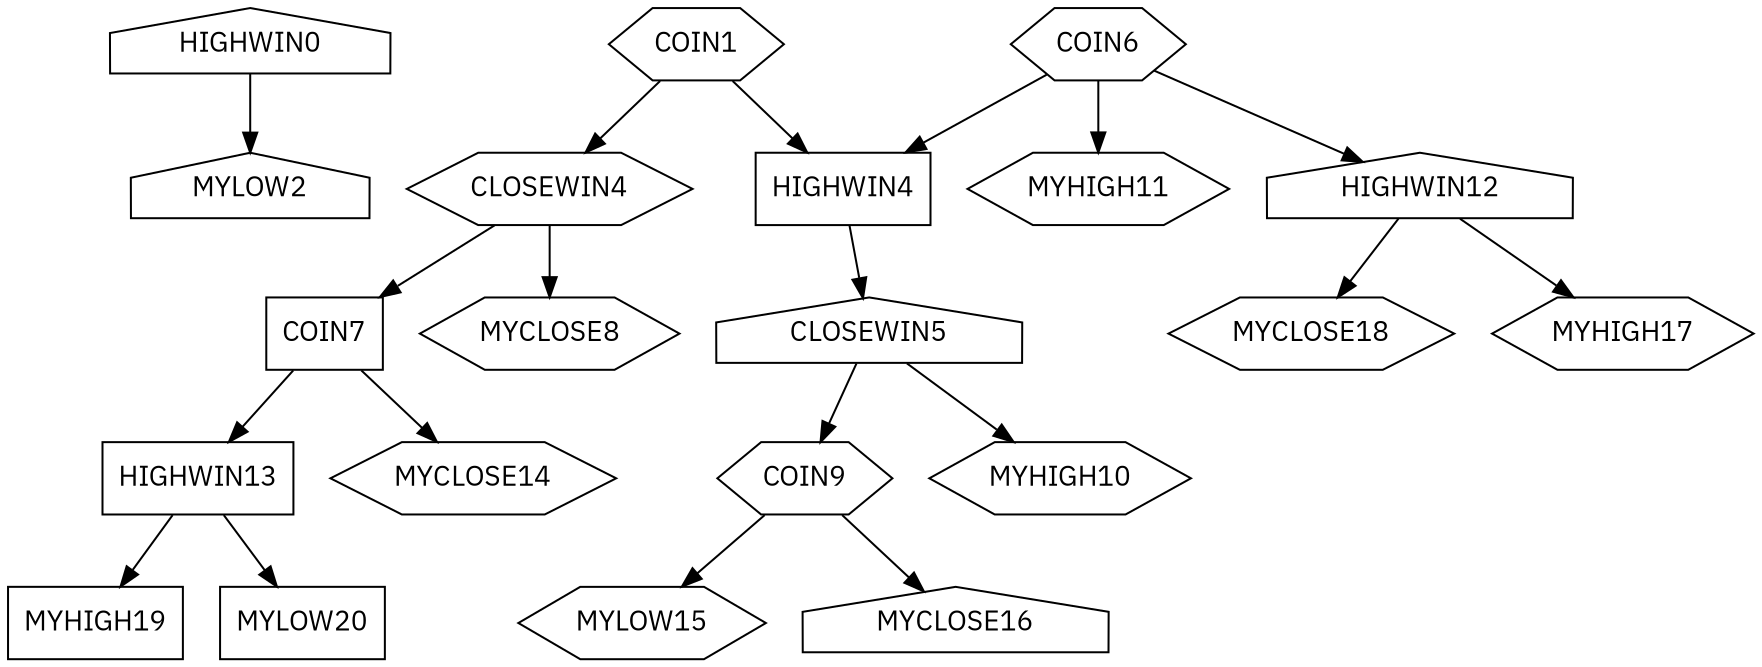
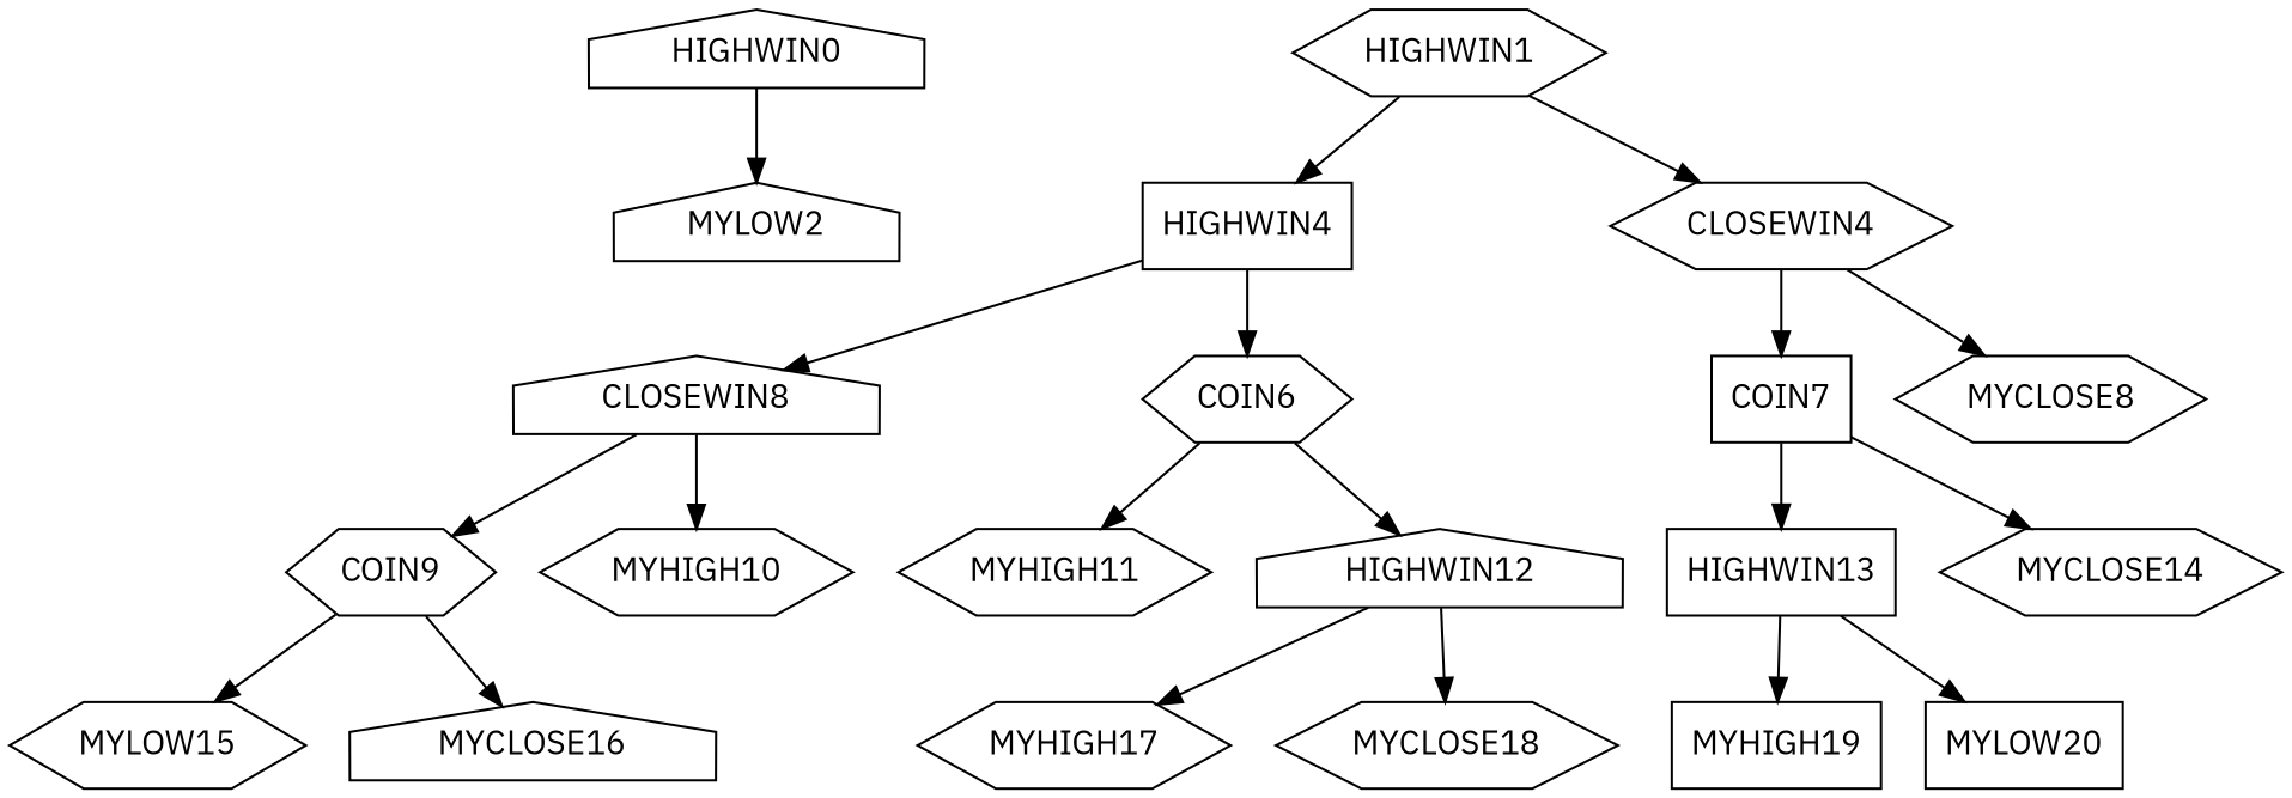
  digraph {
    fontname="IBM Plex Sans"
    node [fontname="IBM Plex Sans" shape=hexagon]
    edge [fontname="IBM Plex Sans"]
    HIGHWIN0 [shape=house]
    MYLOW2 [shape=house]
    n3 [label=HIGHWIN4 shape=box]
-   COIN1
+   COIN1 [label=HIGHWIN1]
    CLOSEWIN4
-   CLOSEWIN5 [shape=house]
+   CLOSEWIN5 [shape=house label=CLOSEWIN8]
    COIN6
    COIN7 [shape=box]
    MYCLOSE8
    COIN9
    MYHIGH10
    MYHIGH11
    HIGHWIN12 [shape=house]
    HIGHWIN13 [shape=box]
    MYCLOSE14
    MYLOW15
    MYCLOSE16 [shape=house]
    MYHIGH17
    MYCLOSE18
    MYHIGH19 [shape=box]
    MYLOW20 [shape=box]
    HIGHWIN0 -> MYLOW2
    n3 -> CLOSEWIN5
-   COIN6 -> n3
+   n3 -> COIN6
    COIN1 -> n3
    COIN1 -> CLOSEWIN4
    CLOSEWIN4 -> COIN7
    CLOSEWIN4 -> MYCLOSE8
    CLOSEWIN5 -> COIN9
    CLOSEWIN5 -> MYHIGH10
    COIN6 -> MYHIGH11
    COIN6 -> HIGHWIN12
    COIN7 -> HIGHWIN13
    COIN7 -> MYCLOSE14
    COIN9 -> MYLOW15
    COIN9 -> MYCLOSE16
    HIGHWIN12 -> MYHIGH17
    HIGHWIN12 -> MYCLOSE18
    HIGHWIN13 -> MYHIGH19
    HIGHWIN13 -> MYLOW20
  }
